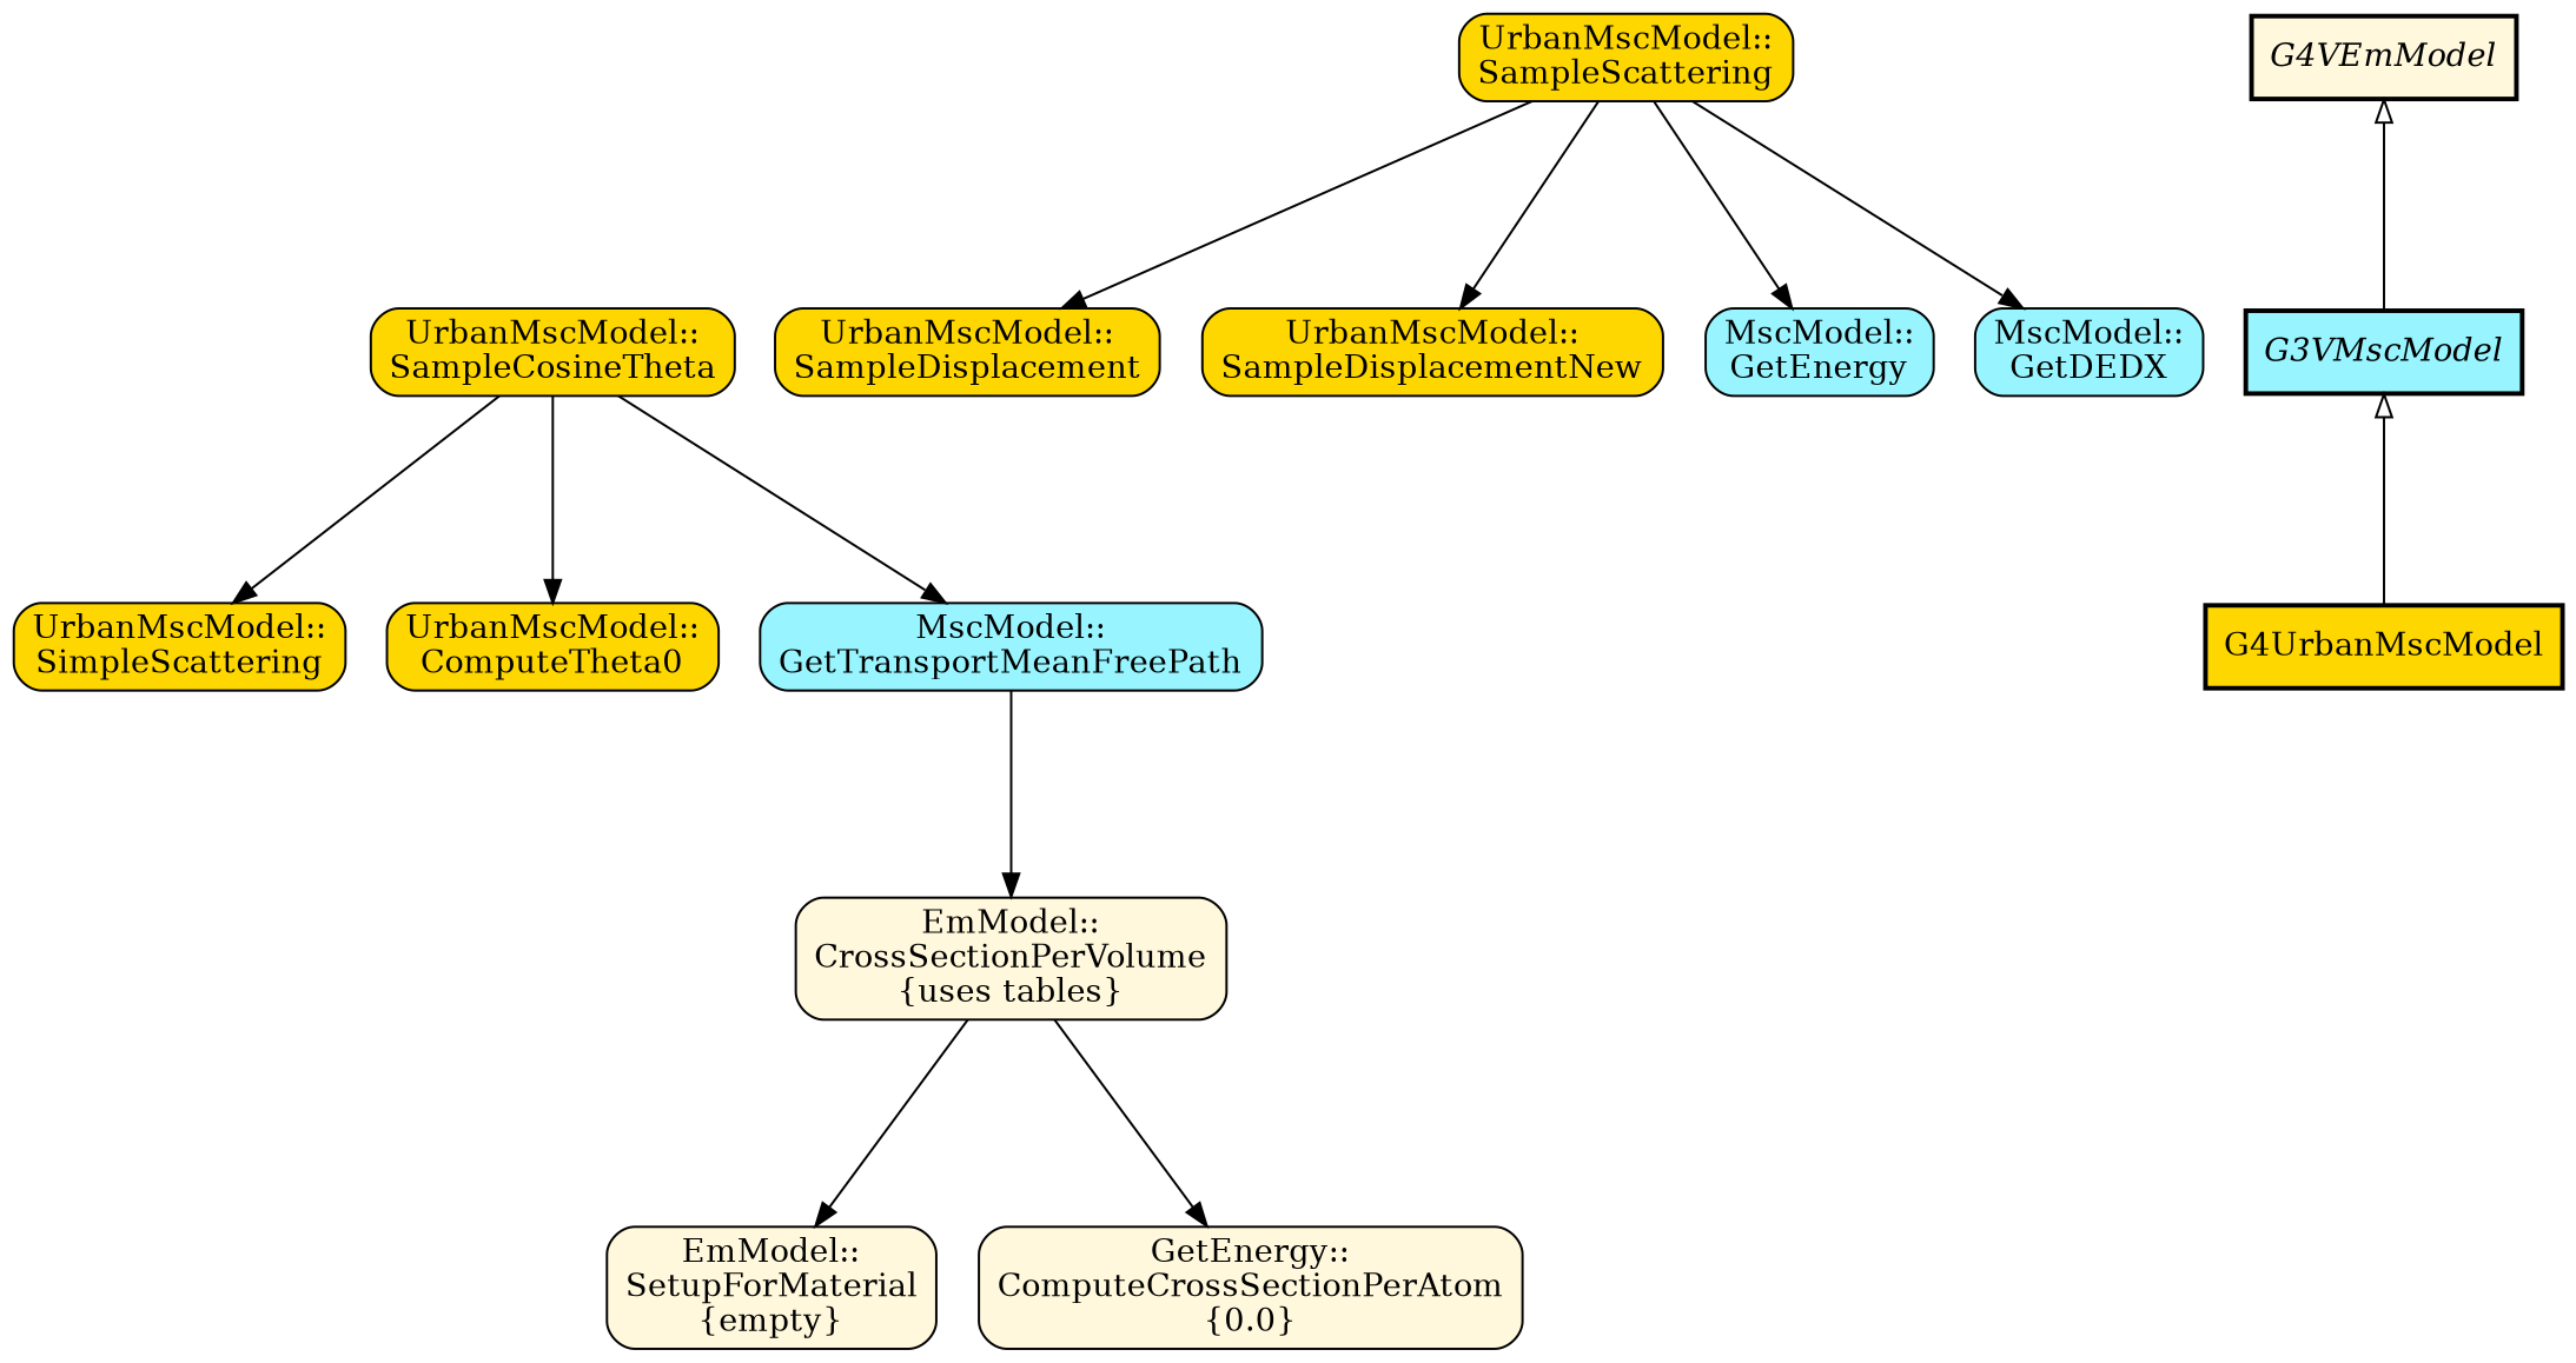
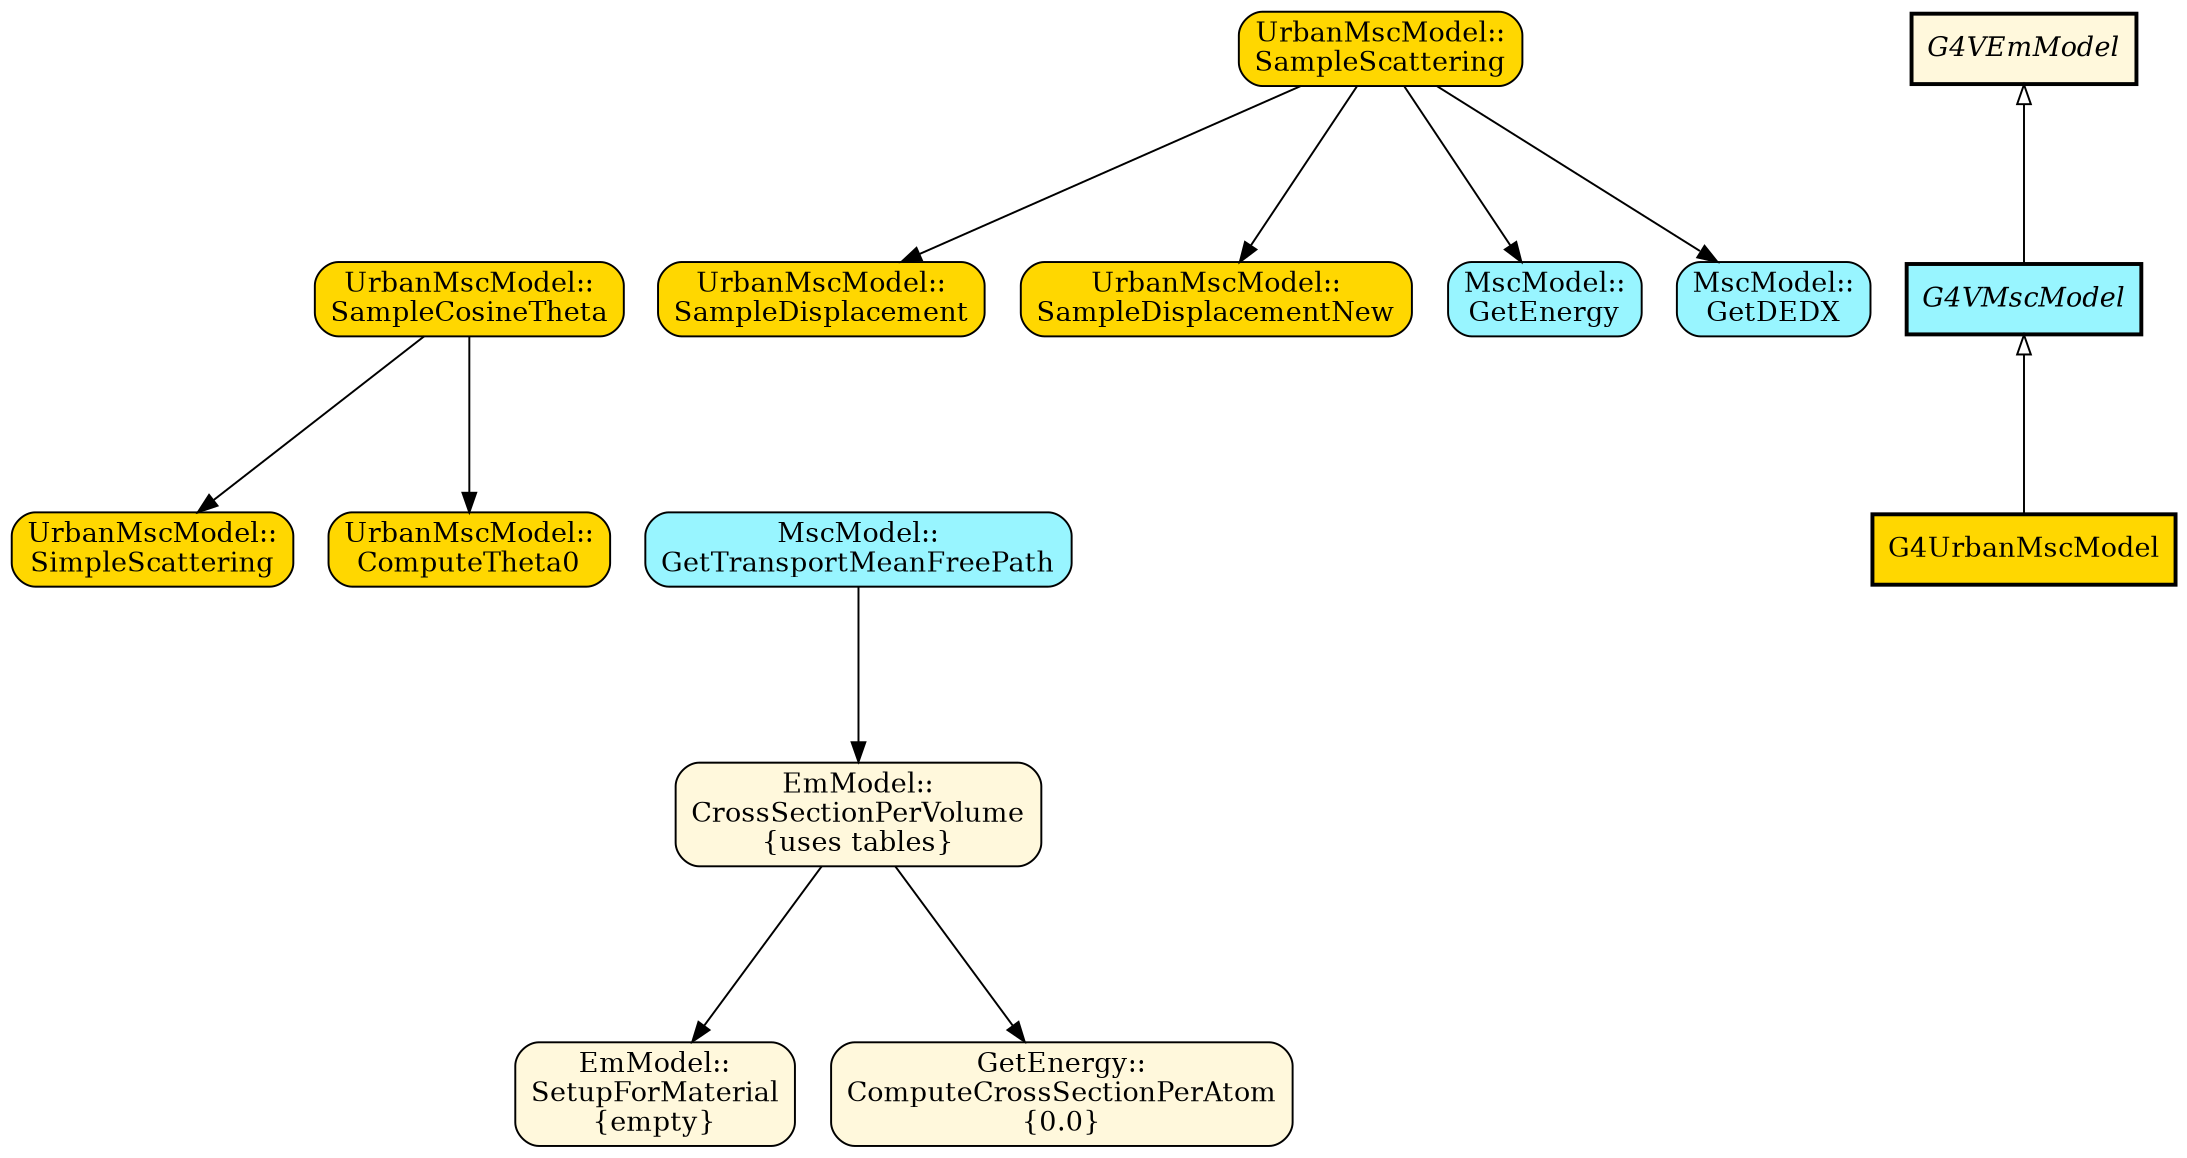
  digraph {
    ranksep=1.25
    node [fillcolor=gold shape=box style="filled,rounded"]
    n1 [label="UrbanMscModel::\nSampleCosineTheta"]
    n2 [label="UrbanMscModel::\nSampleDisplacement"]
    n3 [label="UrbanMscModel::\nSampleDisplacementNew"]
    n4 [fillcolor=cadetblue1 label="MscModel::\nGetEnergy"]
    n5 [fillcolor=cadetblue1 label="MscModel::\nGetDEDX"]
    n6 [label="UrbanMscModel::\nSimpleScattering"]
    n7 [label="UrbanMscModel::\nComputeTheta0"]
    n8 [fillcolor=cadetblue1 label="MscModel::\nGetTransportMeanFreePath"]
    n9 [fillcolor=cornsilk label="EmModel::\nCrossSectionPerVolume\n{uses tables}"]
    n10 [label="UrbanMscModel::\nSampleScattering"]
    n11 [fillcolor=cornsilk label="EmModel::\nSetupForMaterial\n{empty}"]
    n12 [fillcolor=cornsilk label="GetEnergy::\nComputeCrossSectionPerAtom\n{0.0}"]
    n13 [fillcolor=cornsilk fontname="times-italic" label=G4VEmModel style="filled,bold"]
-   n14 [fillcolor=cadetblue1 fontname="times-italic" label=G3VMscModel style="filled,bold"]
+   n14 [fillcolor=cadetblue1 fontname="times-italic" label=G4VMscModel style="filled,bold"]
    n15 [label=G4UrbanMscModel style="filled,bold"]
    subgraph sub_1 {
      rank=same
      n1
      n2
      n3
      n4
      n5
    }
    subgraph sub_2 {
      rank=same
      n6
      n7
      n8
    }
    n1 -> n6
    n1 -> n7
-   n1 -> n8
    n8 -> n9
    n9 -> n11
    n9 -> n12
    n10 -> n2
    n10 -> n3
    n10 -> n4
    n10 -> n5
    n13 -> n14 [arrowhead=none arrowtail=empty dir=both]
    n14 -> n15 [arrowhead=none arrowtail=empty dir=both]
  }
